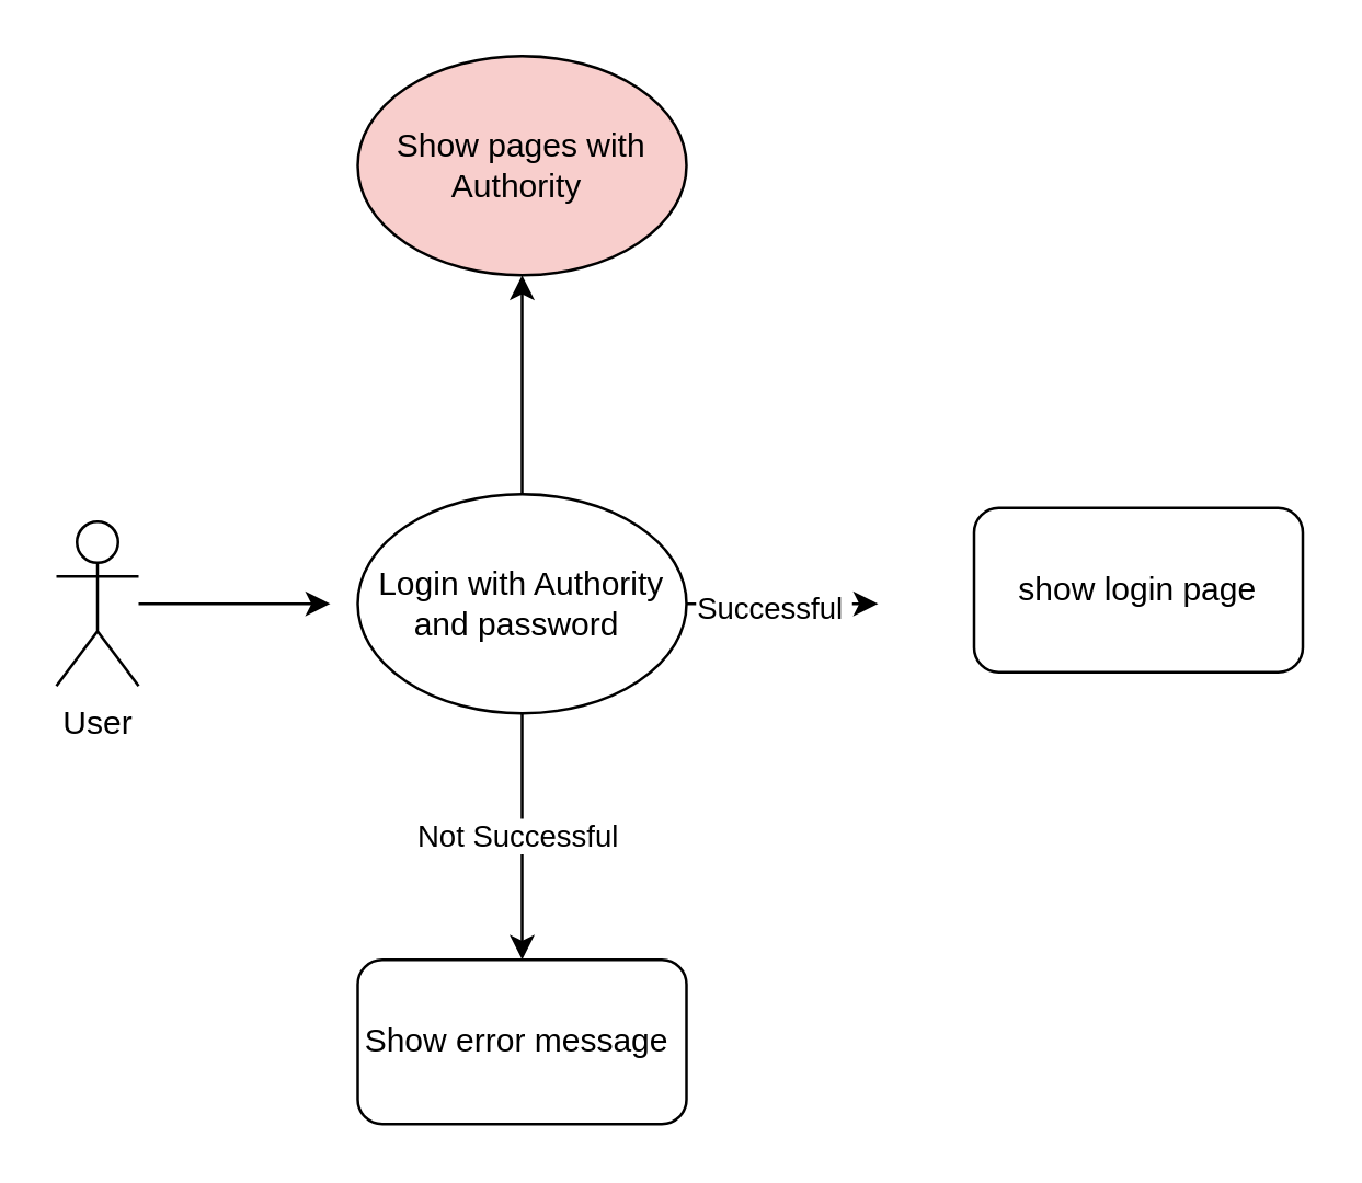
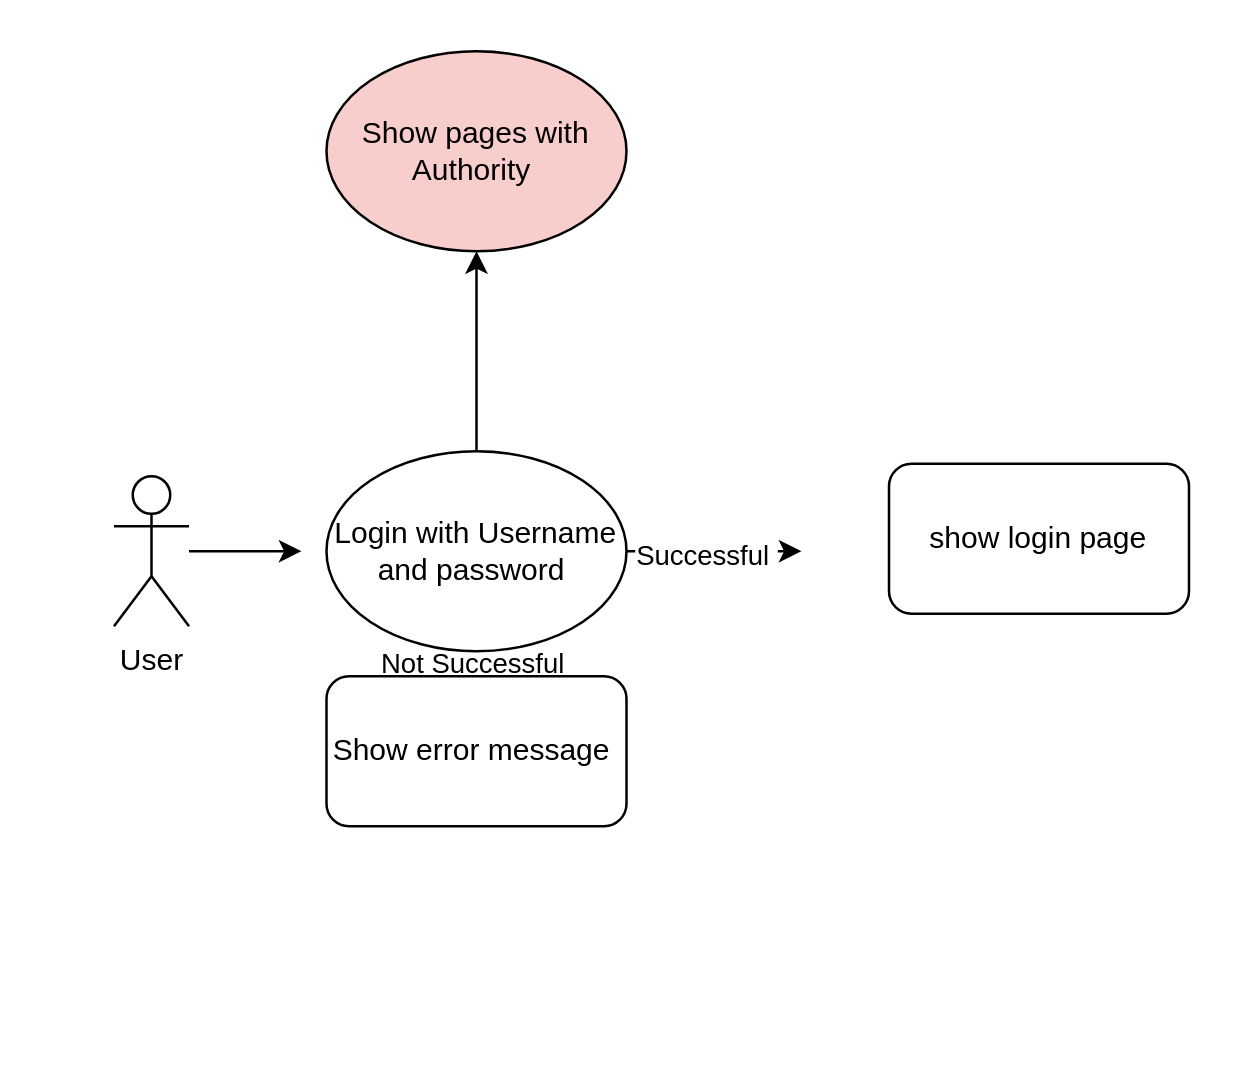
  <mxCell id="0" />
  <mxCell id="1" parent="0" />
  <mxCell id="2" style="edgeStyle=orthogonalEdgeStyle;rounded=0;orthogonalLoop=1;jettySize=auto;html=1;" edge="1" parent="1" source="3"><mxGeometry relative="1" as="geometry"><mxPoint x="120" y="220" as="targetPoint" /></mxGeometry></mxCell>
- <mxCell id="3" value="User" style="shape=umlActor;verticalLabelPosition=bottom;verticalAlign=top;html=1;outlineConnect=0;" vertex="1" parent="1"><mxGeometry x="20" y="190" width="30" height="60" as="geometry" /></mxCell>
+ <mxCell id="3" value="User" style="shape=umlActor;verticalLabelPosition=bottom;verticalAlign=top;html=1;outlineConnect=0;" vertex="1" parent="1"><mxGeometry x="45" y="190" width="30" height="60" as="geometry" /></mxCell>
  <mxCell id="4" style="edgeStyle=orthogonalEdgeStyle;rounded=0;orthogonalLoop=1;jettySize=auto;html=1;" edge="1" parent="1" source="8"><mxGeometry relative="1" as="geometry"><mxPoint x="320" y="220" as="targetPoint" /></mxGeometry></mxCell>
  <mxCell id="5" value="Successful&amp;nbsp;" style="edgeLabel;html=1;align=center;verticalAlign=middle;resizable=0;points=[];" vertex="1" connectable="0" parent="4"><mxGeometry x="-0.114" y="-1" relative="1" as="geometry"><mxPoint as="offset" /></mxGeometry></mxCell>
  <mxCell id="6" value="Not Successful&amp;nbsp;" style="edgeStyle=orthogonalEdgeStyle;rounded=0;orthogonalLoop=1;jettySize=auto;html=1;" edge="1" parent="1" source="8" target="10"><mxGeometry relative="1" as="geometry" /></mxCell>
  <mxCell id="7" value="" style="edgeStyle=orthogonalEdgeStyle;rounded=0;orthogonalLoop=1;jettySize=auto;html=1;" edge="1" parent="1" source="8" target="11"><mxGeometry relative="1" as="geometry" /></mxCell>
- <mxCell id="8" value="Login with Authority and password&amp;nbsp;" style="ellipse;whiteSpace=wrap;html=1;" vertex="1" parent="1"><mxGeometry x="130" y="180" width="120" height="80" as="geometry" /></mxCell>
+ <mxCell id="8" value="Login with Username and password&amp;nbsp;" style="ellipse;whiteSpace=wrap;html=1;" vertex="1" parent="1"><mxGeometry x="130" y="180" width="120" height="80" as="geometry" /></mxCell>
  <mxCell id="9" value="show login page" style="rounded=1;whiteSpace=wrap;html=1;" vertex="1" parent="1"><mxGeometry x="355" y="185" width="120" height="60" as="geometry" /></mxCell>
- <mxCell id="10" value="Show error message&amp;nbsp;" style="rounded=1;whiteSpace=wrap;html=1;" vertex="1" parent="1"><mxGeometry x="130" y="350" width="120" height="60" as="geometry" /></mxCell>
+ <mxCell id="10" value="Show error message&amp;nbsp;" style="rounded=1;whiteSpace=wrap;html=1;" vertex="1" parent="1"><mxGeometry x="130" y="270" width="120" height="60" as="geometry" /></mxCell>
  <mxCell id="11" value="Show pages with Authority&amp;nbsp;" style="ellipse;whiteSpace=wrap;html=1;fillColor=#f8cecc;" vertex="1" parent="1"><mxGeometry x="130" y="20" width="120" height="80" as="geometry" /></mxCell>
